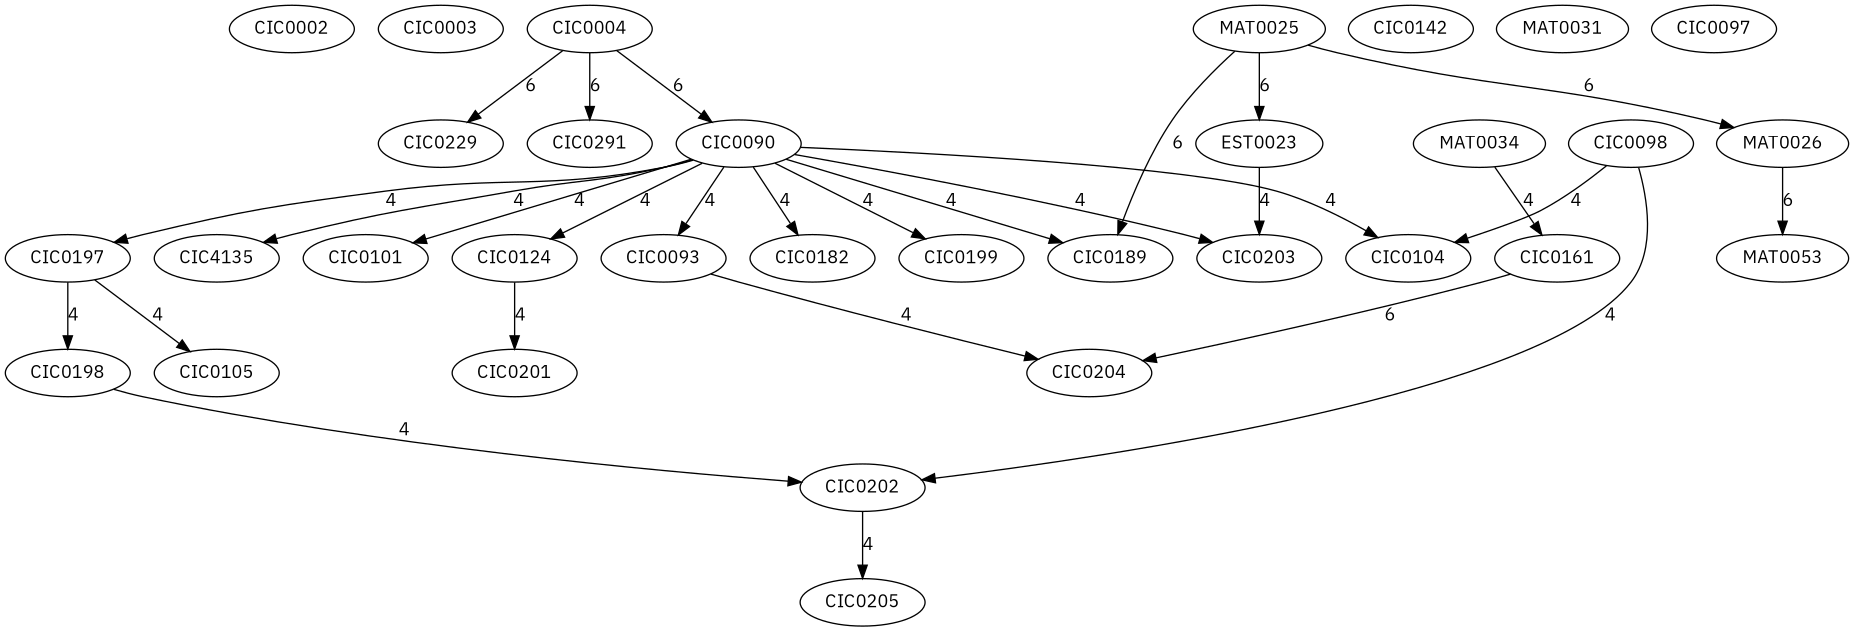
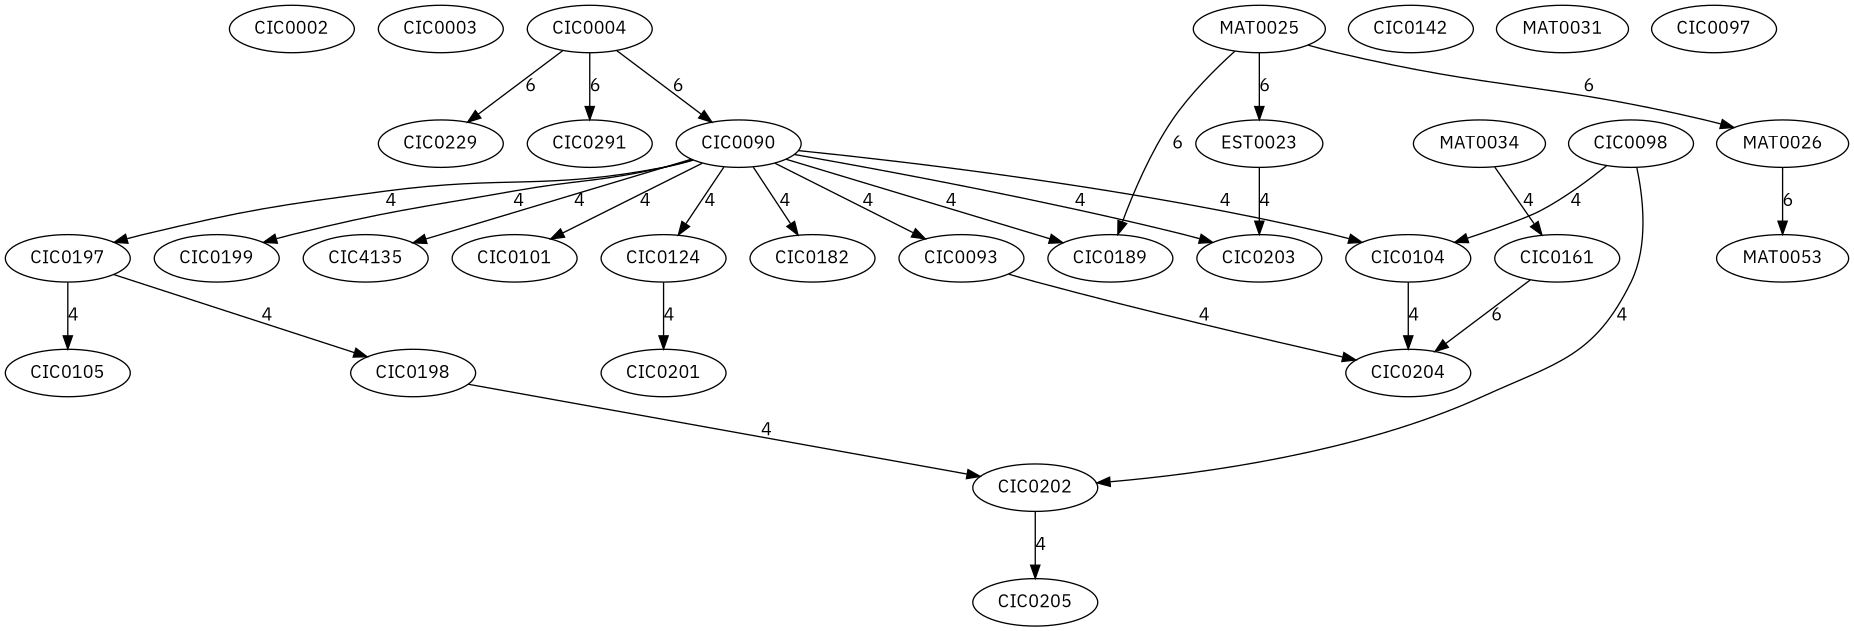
  digraph {
    fontname="IBM Plex Sans"
    node [fontname="IBM Plex Sans"]
    edge [fontname="IBM Plex Sans"]
    CIC0002
    CIC0003
    CIC0004
    CIC0090
    CIC0229
    n6 [label=CIC0291]
    CIC0189
    CIC0197
    CIC0124
    CIC0182
    CIC0199
    CIC0093
    n13 [label=CIC4135]
    CIC0101
    CIC0104
    CIC0203
    CIC0198
    CIC0105
    CIC0201
    CIC0204
    CIC0142
    MAT0025
    MAT0026
    EST0023
    MAT0053
    CIC0202
    MAT0031
    CIC0098
    CIC0205
    MAT0034
    CIC0161
    CIC0097
    CIC0004 -> CIC0090 [label=6]
    CIC0004 -> CIC0229 [label=6]
    CIC0004 -> n6 [label=6]
    CIC0090 -> CIC0189 [label=4]
    CIC0090 -> CIC0197 [label=4]
    CIC0090 -> CIC0124 [label=4]
    CIC0090 -> CIC0182 [label=4]
    CIC0090 -> CIC0199 [label=4]
    CIC0090 -> CIC0093 [label=4]
    CIC0090 -> n13 [label=4]
    CIC0090 -> CIC0101 [label=4]
    CIC0090 -> CIC0104 [label=4]
    CIC0090 -> CIC0203 [label=4]
    CIC0197 -> CIC0198 [label=4]
    CIC0197 -> CIC0105 [label=4]
    CIC0124 -> CIC0201 [label=4]
    CIC0093 -> CIC0204 [label=4]
+   CIC0104 -> CIC0204 [label=4]
    CIC0198 -> CIC0202 [label=4]
    MAT0025 -> CIC0189 [label=6]
    MAT0025 -> MAT0026 [label=6]
    MAT0025 -> EST0023 [label=6]
    MAT0026 -> MAT0053 [label=6]
    EST0023 -> CIC0203 [label=4]
    CIC0202 -> CIC0205 [label=4]
    CIC0098 -> CIC0104 [label=4]
    CIC0098 -> CIC0202 [label=4]
    MAT0034 -> CIC0161 [label=4]
    CIC0161 -> CIC0204 [label=6]
  }
